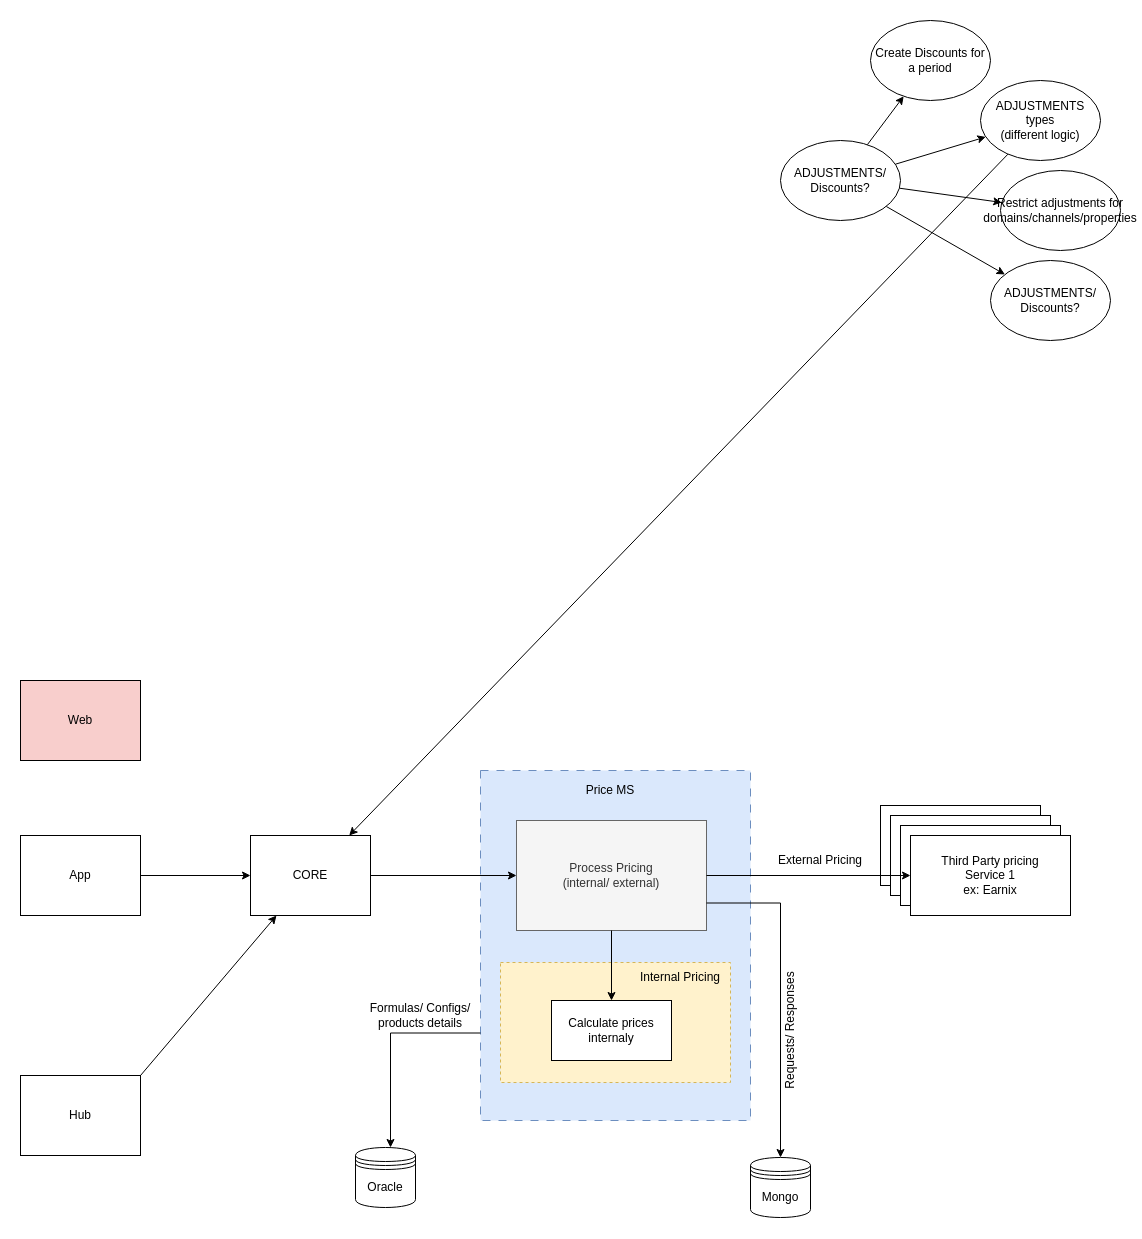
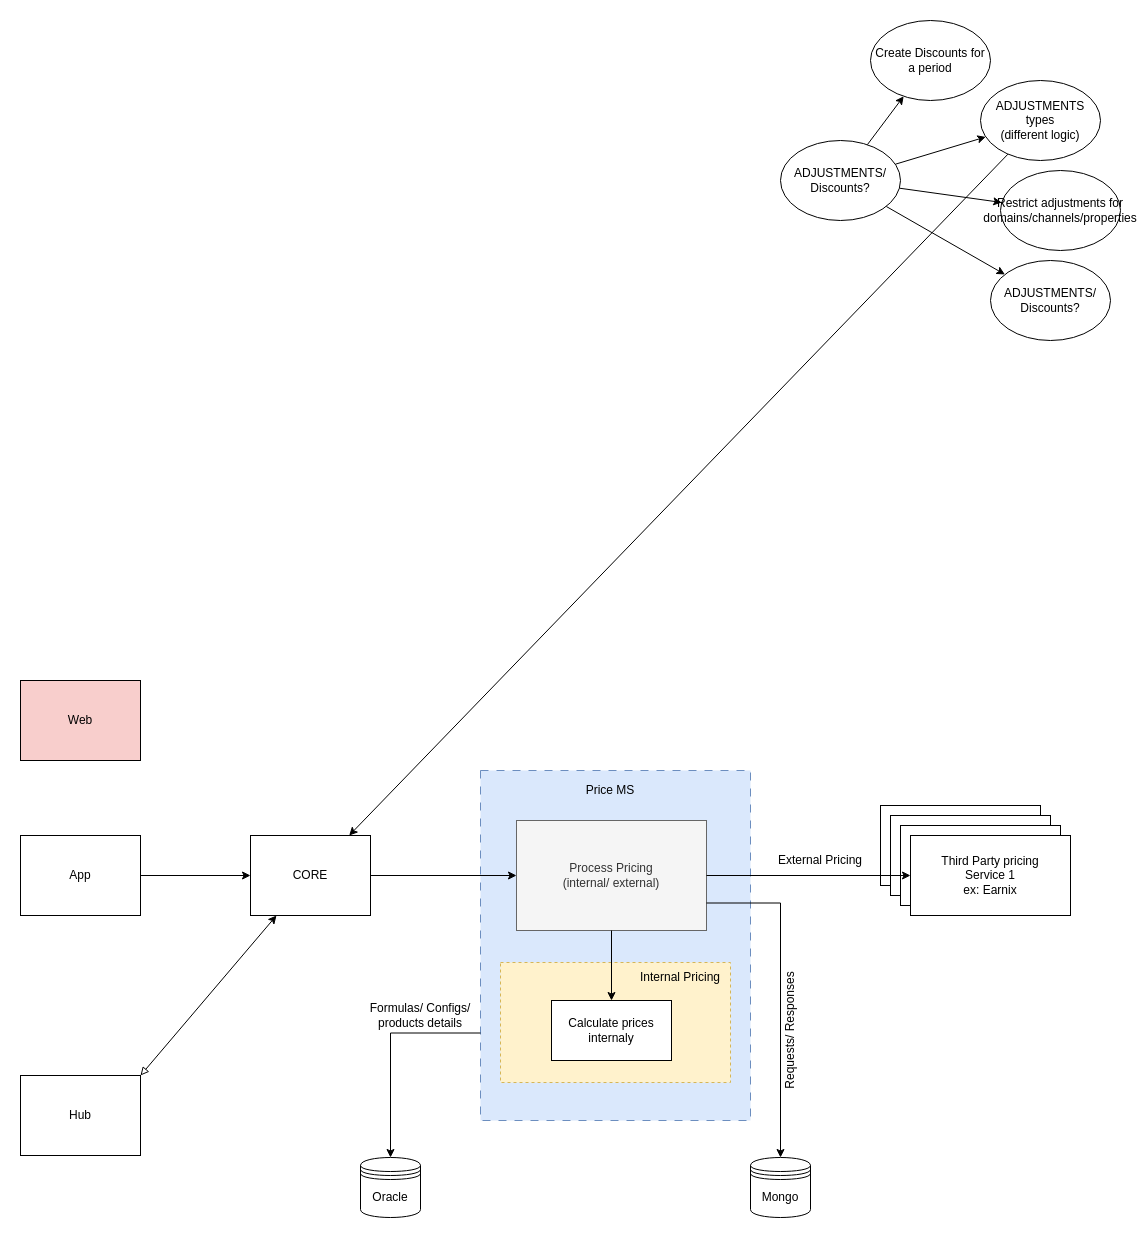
  <mxCell id="0" />
  <mxCell id="1" parent="0" />
  <mxCell id="2" value="" style="group" parent="1" vertex="1" connectable="0"><mxGeometry x="880" y="805" width="190" height="110" as="geometry" /></mxCell>
  <mxCell id="3" value="" style="rounded=0;whiteSpace=wrap;html=1;" parent="2" vertex="1"><mxGeometry width="160" height="80" as="geometry" /></mxCell>
  <mxCell id="4" value="" style="rounded=0;whiteSpace=wrap;html=1;" parent="2" vertex="1"><mxGeometry x="10" y="10" width="160" height="80" as="geometry" /></mxCell>
  <mxCell id="5" value="" style="rounded=0;whiteSpace=wrap;html=1;" parent="2" vertex="1"><mxGeometry x="20" y="20" width="160" height="80" as="geometry" /></mxCell>
  <mxCell id="6" value="" style="rounded=0;whiteSpace=wrap;html=1;" parent="2" vertex="1"><mxGeometry x="30" y="30" width="160" height="80" as="geometry" /></mxCell>
  <mxCell id="7" value="&lt;div&gt;Third Party pricing Service 1&lt;br&gt;ex: Earnix&lt;br&gt;&lt;/div&gt;" style="text;html=1;align=center;verticalAlign=middle;whiteSpace=wrap;rounded=0;" parent="2" vertex="1"><mxGeometry x="60" y="55" width="100" height="30" as="geometry" /></mxCell>
  <mxCell id="8" value="" style="rounded=0;whiteSpace=wrap;html=1;dashed=1;dashPattern=8 8;fillColor=#dae8fc;strokeColor=#6c8ebf;" parent="1" vertex="1"><mxGeometry x="480" y="770" width="270" height="350" as="geometry" /></mxCell>
  <mxCell id="9" value="Price MS" style="text;html=1;align=center;verticalAlign=middle;whiteSpace=wrap;rounded=0;" parent="1" vertex="1"><mxGeometry x="580" y="775" width="60" height="30" as="geometry" /></mxCell>
  <mxCell id="10" value="" style="edgeStyle=orthogonalEdgeStyle;rounded=0;orthogonalLoop=1;jettySize=auto;html=1;startArrow=classic;startFill=1;endArrow=none;endFill=0;" parent="1" source="11" target="19" edge="1"><mxGeometry relative="1" as="geometry" /></mxCell>
  <mxCell id="11" value="Process Pricing &lt;br&gt;(internal/ external)" style="rounded=0;whiteSpace=wrap;html=1;fillColor=#f5f5f5;strokeColor=#666666;fontColor=#333333;" parent="1" vertex="1"><mxGeometry x="516" y="820" width="190" height="110" as="geometry" /></mxCell>
  <mxCell id="12" value="" style="rounded=0;orthogonalLoop=1;jettySize=auto;html=1;edgeStyle=orthogonalEdgeStyle;exitX=0;exitY=0.75;exitDx=0;exitDy=0;startArrow=none;startFill=0;endArrow=classic;endFill=1;" parent="1" source="8" target="24" edge="1"><mxGeometry relative="1" as="geometry"><mxPoint x="610" y="1110" as="targetPoint" /><Array as="points"><mxPoint x="390" y="1033" /></Array></mxGeometry></mxCell>
  <mxCell id="13" value="" style="rounded=0;whiteSpace=wrap;html=1;dashed=1;fillColor=#fff2cc;strokeColor=#d6b656;" parent="1" vertex="1"><mxGeometry x="500" y="962" width="230" height="120" as="geometry" /></mxCell>
  <mxCell id="14" value="Calculate prices internaly" style="rounded=0;whiteSpace=wrap;html=1;" parent="1" vertex="1"><mxGeometry x="551" y="1000" width="120" height="60" as="geometry" /></mxCell>
  <mxCell id="15" value="" style="edgeStyle=orthogonalEdgeStyle;rounded=0;orthogonalLoop=1;jettySize=auto;html=1;startArrow=classic;startFill=1;endArrow=none;endFill=0;entryX=1;entryY=0.5;entryDx=0;entryDy=0;exitX=0;exitY=0.5;exitDx=0;exitDy=0;" parent="1" source="6" target="11" edge="1"><mxGeometry relative="1" as="geometry" /></mxCell>
  <mxCell id="16" value="" style="rounded=0;orthogonalLoop=1;jettySize=auto;html=1;endArrow=none;endFill=0;startArrow=classic;startFill=1;" parent="1" source="19" target="37" edge="1"><mxGeometry relative="1" as="geometry" /></mxCell>
- <mxCell id="17" value="" style="rounded=0;orthogonalLoop=1;jettySize=auto;html=1;entryX=1;entryY=0;entryDx=0;entryDy=0;endArrow=none;endFill=0;startArrow=classic;startFill=1;" parent="1" source="19" target="22" edge="1"><mxGeometry relative="1" as="geometry" /></mxCell>
+ <mxCell id="17" value="" style="rounded=0;orthogonalLoop=1;jettySize=auto;html=1;entryX=1;entryY=0;entryDx=0;entryDy=0;endArrow=block;endFill=0;startArrow=classic;startFill=1;" parent="1" source="19" target="22" edge="1"><mxGeometry relative="1" as="geometry" /></mxCell>
  <mxCell id="18" value="" style="edgeStyle=orthogonalEdgeStyle;rounded=0;orthogonalLoop=1;jettySize=auto;html=1;entryX=1;entryY=0.5;entryDx=0;entryDy=0;startArrow=classic;startFill=1;endArrow=none;endFill=0;" parent="1" source="19" target="21" edge="1"><mxGeometry relative="1" as="geometry"><mxPoint x="-90" y="875" as="targetPoint" /></mxGeometry></mxCell>
  <mxCell id="19" value="CORE" style="rounded=0;whiteSpace=wrap;html=1;" parent="1" vertex="1"><mxGeometry x="250" y="835" width="120" height="80" as="geometry" /></mxCell>
  <mxCell id="20" value="Web" style="rounded=0;whiteSpace=wrap;html=1;fillColor=#f8cecc;" parent="1" vertex="1"><mxGeometry x="20" y="680" width="120" height="80" as="geometry" /></mxCell>
  <mxCell id="21" value="App" style="rounded=0;whiteSpace=wrap;html=1;" parent="1" vertex="1"><mxGeometry x="20" y="835" width="120" height="80" as="geometry" /></mxCell>
  <mxCell id="22" value="Hub" style="rounded=0;whiteSpace=wrap;html=1;" parent="1" vertex="1"><mxGeometry x="20" y="1075" width="120" height="80" as="geometry" /></mxCell>
  <mxCell id="23" value="Mongo" style="shape=datastore;whiteSpace=wrap;html=1;" parent="1" vertex="1"><mxGeometry x="750" y="1157" width="60" height="60" as="geometry" /></mxCell>
- <mxCell id="24" value="Oracle" style="shape=datastore;whiteSpace=wrap;html=1;" parent="1" vertex="1"><mxGeometry x="355" y="1147" width="60" height="60" as="geometry" /></mxCell>
+ <mxCell id="24" value="Oracle" style="shape=datastore;whiteSpace=wrap;html=1;" parent="1" vertex="1"><mxGeometry x="360" y="1157" width="60" height="60" as="geometry" /></mxCell>
  <mxCell id="25" value="" style="edgeStyle=orthogonalEdgeStyle;rounded=0;orthogonalLoop=1;jettySize=auto;html=1;" parent="1" source="11" target="14" edge="1"><mxGeometry relative="1" as="geometry" /></mxCell>
  <mxCell id="26" value="Internal Pricing" style="text;html=1;align=center;verticalAlign=middle;whiteSpace=wrap;rounded=0;" parent="1" vertex="1"><mxGeometry x="630" y="962" width="100" height="30" as="geometry" /></mxCell>
  <mxCell id="27" value="External Pricing" style="text;html=1;align=center;verticalAlign=middle;whiteSpace=wrap;rounded=0;" parent="1" vertex="1"><mxGeometry x="770" y="845" width="100" height="30" as="geometry" /></mxCell>
  <mxCell id="28" value="" style="edgeStyle=orthogonalEdgeStyle;rounded=0;orthogonalLoop=1;jettySize=auto;html=1;entryX=0.5;entryY=0;entryDx=0;entryDy=0;exitX=1;exitY=0.75;exitDx=0;exitDy=0;startArrow=none;startFill=0;endArrow=classic;endFill=1;" parent="1" source="11" target="23" edge="1"><mxGeometry relative="1" as="geometry"><mxPoint x="610" y="1180" as="targetPoint" /><Array as="points"><mxPoint x="780" y="903" /></Array><mxPoint x="710" y="903" as="sourcePoint" /></mxGeometry></mxCell>
  <mxCell id="29" value="Requests/ Responses" style="text;html=1;align=center;verticalAlign=middle;whiteSpace=wrap;rounded=0;rotation=-90;" parent="1" vertex="1"><mxGeometry x="710" y="1015" width="160" height="30" as="geometry" /></mxCell>
  <mxCell id="30" value="Formulas/ Configs/ products details" style="text;html=1;align=center;verticalAlign=middle;whiteSpace=wrap;rounded=0;rotation=0;" parent="1" vertex="1"><mxGeometry x="360" y="1000" width="120" height="30" as="geometry" /></mxCell>
  <mxCell id="31" value="" style="rounded=0;orthogonalLoop=1;jettySize=auto;html=1;" edge="1" parent="1" source="35" target="36"><mxGeometry relative="1" as="geometry" /></mxCell>
  <mxCell id="32" value="" style="rounded=0;orthogonalLoop=1;jettySize=auto;html=1;" edge="1" parent="1" source="35" target="37"><mxGeometry relative="1" as="geometry" /></mxCell>
  <mxCell id="33" value="" style="rounded=0;orthogonalLoop=1;jettySize=auto;html=1;" edge="1" parent="1" source="35" target="38"><mxGeometry relative="1" as="geometry" /></mxCell>
  <mxCell id="34" value="" style="rounded=0;orthogonalLoop=1;jettySize=auto;html=1;" edge="1" parent="1" source="35" target="39"><mxGeometry relative="1" as="geometry" /></mxCell>
  <mxCell id="35" value="ADJUSTMENTS/ Discounts?" style="ellipse;whiteSpace=wrap;html=1;" vertex="1" parent="1"><mxGeometry x="780" y="140" width="120" height="80" as="geometry" /></mxCell>
  <mxCell id="36" value="Create Discounts for a period" style="ellipse;whiteSpace=wrap;html=1;" vertex="1" parent="1"><mxGeometry x="870" y="20" width="120" height="80" as="geometry" /></mxCell>
  <mxCell id="37" value="&lt;div&gt;ADJUSTMENTS types&lt;/div&gt;&lt;div&gt;(different logic)&lt;br&gt;&lt;/div&gt;" style="ellipse;whiteSpace=wrap;html=1;" vertex="1" parent="1"><mxGeometry x="980" y="80" width="120" height="80" as="geometry" /></mxCell>
  <mxCell id="38" value="Restrict adjustments for domains/channels/properties" style="ellipse;whiteSpace=wrap;html=1;" vertex="1" parent="1"><mxGeometry x="1000" y="170" width="120" height="80" as="geometry" /></mxCell>
  <mxCell id="39" value="ADJUSTMENTS/ Discounts?" style="ellipse;whiteSpace=wrap;html=1;" vertex="1" parent="1"><mxGeometry x="990" y="260" width="120" height="80" as="geometry" /></mxCell>
